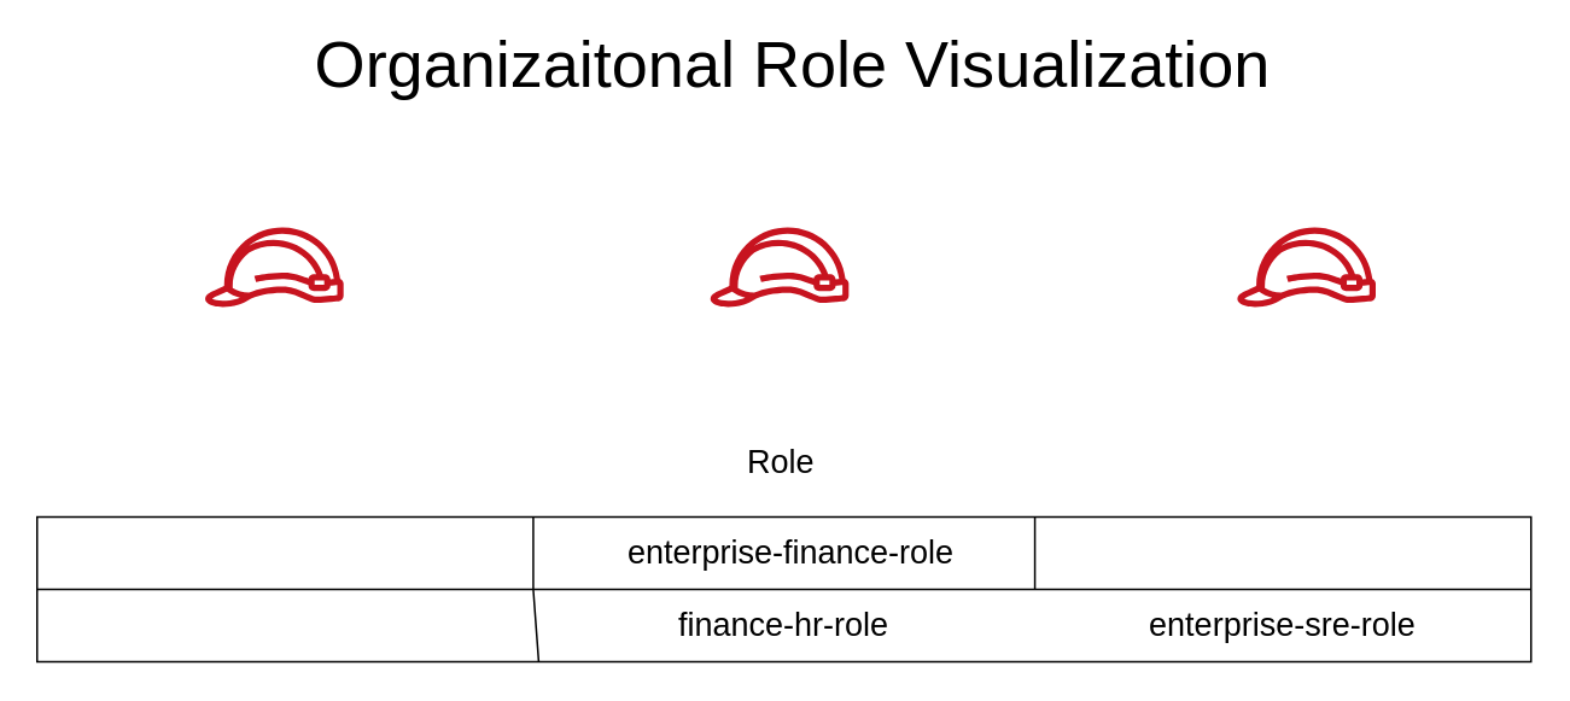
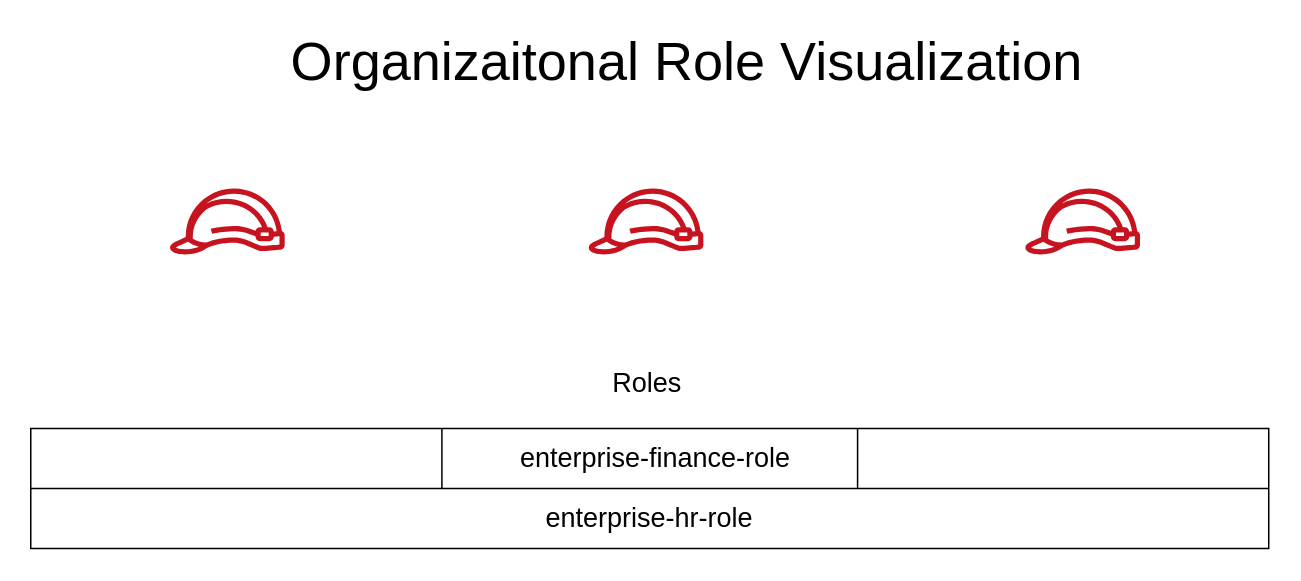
  <mxCell id="0" />
  <mxCell id="1" parent="0" />
  <mxCell id="2" value="" style="outlineConnect=0;fontColor=#232F3E;gradientColor=none;fillColor=#C7131F;strokeColor=none;dashed=0;verticalLabelPosition=bottom;verticalAlign=top;align=center;html=1;fontSize=12;fontStyle=0;aspect=fixed;pointerEvents=1;shape=mxgraph.aws4.role;" parent="1" vertex="1"><mxGeometry x="112" y="125" width="78" height="44" as="geometry" /></mxCell>
  <mxCell id="3" value="" style="outlineConnect=0;fontColor=#232F3E;gradientColor=none;fillColor=#C7131F;strokeColor=none;dashed=0;verticalLabelPosition=bottom;verticalAlign=top;align=center;html=1;fontSize=12;fontStyle=0;aspect=fixed;pointerEvents=1;shape=mxgraph.aws4.role;" parent="1" vertex="1"><mxGeometry x="391" y="125" width="78" height="44" as="geometry" /></mxCell>
  <mxCell id="4" value="" style="outlineConnect=0;fontColor=#232F3E;gradientColor=none;fillColor=#C7131F;strokeColor=none;dashed=0;verticalLabelPosition=bottom;verticalAlign=top;align=center;html=1;fontSize=12;fontStyle=0;aspect=fixed;pointerEvents=1;shape=mxgraph.aws4.role;" parent="1" vertex="1"><mxGeometry x="682" y="125" width="78" height="44" as="geometry" /></mxCell>
  <mxCell id="5" value="" style="shape=table;html=1;whiteSpace=wrap;startSize=0;container=1;collapsible=0;childLayout=tableLayout;" parent="1" vertex="1"><mxGeometry x="20" y="285" width="825" height="80" as="geometry" /></mxCell>
  <mxCell id="6" value="" style="shape=partialRectangle;html=1;whiteSpace=wrap;collapsible=0;dropTarget=0;pointerEvents=0;fillColor=none;top=0;left=0;bottom=0;right=0;points=[[0,0.5],[1,0.5]];portConstraint=eastwest;" parent="5" vertex="1"><mxGeometry width="825" height="40" as="geometry" /></mxCell>
  <mxCell id="7" value="" style="shape=partialRectangle;html=1;whiteSpace=wrap;connectable=0;overflow=hidden;fillColor=none;top=0;left=0;bottom=0;right=0;" parent="6" vertex="1"><mxGeometry width="274" height="40" as="geometry" /></mxCell>
  <mxCell id="8" value="" style="shape=partialRectangle;html=1;whiteSpace=wrap;connectable=0;overflow=hidden;fillColor=none;top=0;left=0;bottom=0;right=0;" parent="6" vertex="1"><mxGeometry x="274" width="277" height="40" as="geometry" /></mxCell>
  <mxCell id="9" value="" style="shape=partialRectangle;html=1;whiteSpace=wrap;connectable=0;overflow=hidden;fillColor=none;top=0;left=0;bottom=0;right=0;" parent="6" vertex="1"><mxGeometry x="551" width="274" height="40" as="geometry" /></mxCell>
  <mxCell id="10" style="shape=partialRectangle;html=1;whiteSpace=wrap;collapsible=0;dropTarget=0;pointerEvents=0;fillColor=none;top=0;left=0;bottom=0;right=0;points=[[0,0.5],[1,0.5]];portConstraint=eastwest;" parent="5" vertex="1"><mxGeometry y="40" width="825" height="40" as="geometry" /></mxCell>
- <mxCell id="11" value="&lt;span style=&quot;font-size: 18px&quot;&gt;finance-hr-role&lt;/span&gt;" style="shape=partialRectangle;html=1;whiteSpace=wrap;connectable=0;overflow=hidden;fillColor=none;top=0;left=0;bottom=0;right=0;" parent="10" vertex="1"><mxGeometry x="274" width="277" height="40" as="geometry" /></mxCell>
- <mxCell id="12" value="&lt;span style=&quot;font-size: 18px&quot;&gt;enterprise-sre-role&lt;/span&gt;" style="shape=partialRectangle;html=1;whiteSpace=wrap;connectable=0;overflow=hidden;fillColor=none;top=0;left=0;bottom=0;right=0;" parent="10" vertex="1"><mxGeometry x="551" width="274" height="40" as="geometry" /></mxCell>
- <mxCell id="13" value="&lt;font style=&quot;font-size: 18px&quot;&gt;Role&amp;nbsp;&lt;/font&gt;" style="text;html=1;align=center;verticalAlign=middle;resizable=0;points=[];autosize=1;strokeColor=none;" parent="1" vertex="1"><mxGeometry x="397.5" y="245" width="70" height="20" as="geometry" /></mxCell>
+ <mxCell id="11" value="&lt;span style=&quot;font-size: 18px&quot;&gt;enterprise-hr-role&lt;/span&gt;" style="shape=partialRectangle;html=1;whiteSpace=wrap;connectable=0;overflow=hidden;fillColor=none;top=0;left=0;bottom=0;right=0;" parent="10" vertex="1"><mxGeometry x="274" width="277" height="40" as="geometry" /></mxCell>
+ <mxCell id="13" value="&lt;font style=&quot;font-size: 18px&quot;&gt;Roles&amp;nbsp;&lt;/font&gt;" style="text;html=1;align=center;verticalAlign=middle;resizable=0;points=[];autosize=1;strokeColor=none;" parent="1" vertex="1"><mxGeometry x="397.5" y="245" width="70" height="20" as="geometry" /></mxCell>
  <mxCell id="14" value="&lt;font style=&quot;font-size: 18px&quot;&gt;enterprise-finance-role&lt;/font&gt;" style="text;html=1;align=center;verticalAlign=middle;resizable=0;points=[];autosize=1;" parent="1" vertex="1"><mxGeometry x="336" y="295" width="200" height="20" as="geometry" /></mxCell>
- <mxCell id="15" value="&lt;font style=&quot;font-size: 36px&quot;&gt;Organizaitonal Role Visualization&lt;/font&gt;" style="text;html=1;align=center;verticalAlign=middle;resizable=0;points=[];autosize=1;strokeColor=none;" vertex="1" parent="1"><mxGeometry x="167" y="20" width="540" height="30" as="geometry" /></mxCell>
+ <mxCell id="15" value="&lt;font style=&quot;font-size: 36px&quot;&gt;Organizaitonal Role Visualization&lt;/font&gt;" style="text;html=1;align=center;verticalAlign=middle;resizable=0;points=[];autosize=1;strokeColor=none;" vertex="1" parent="1"><mxGeometry x="187" y="25" width="540" height="30" as="geometry" /></mxCell>
